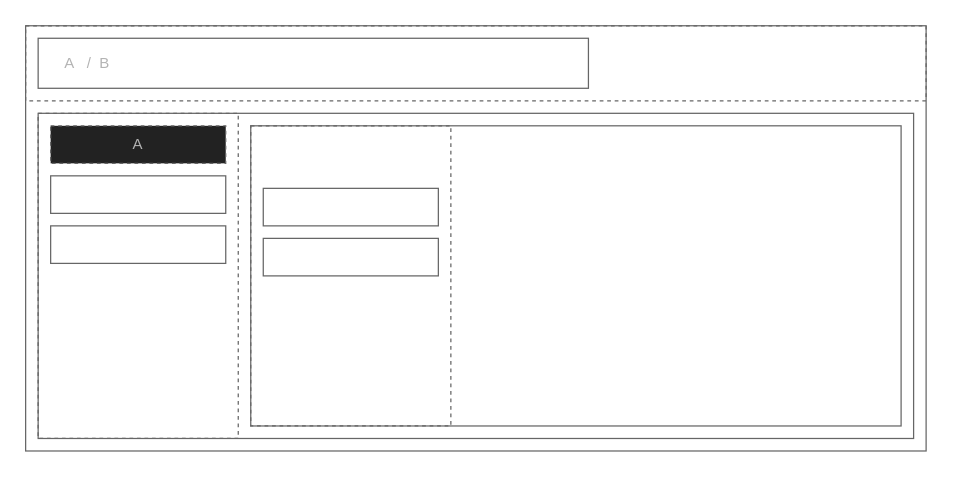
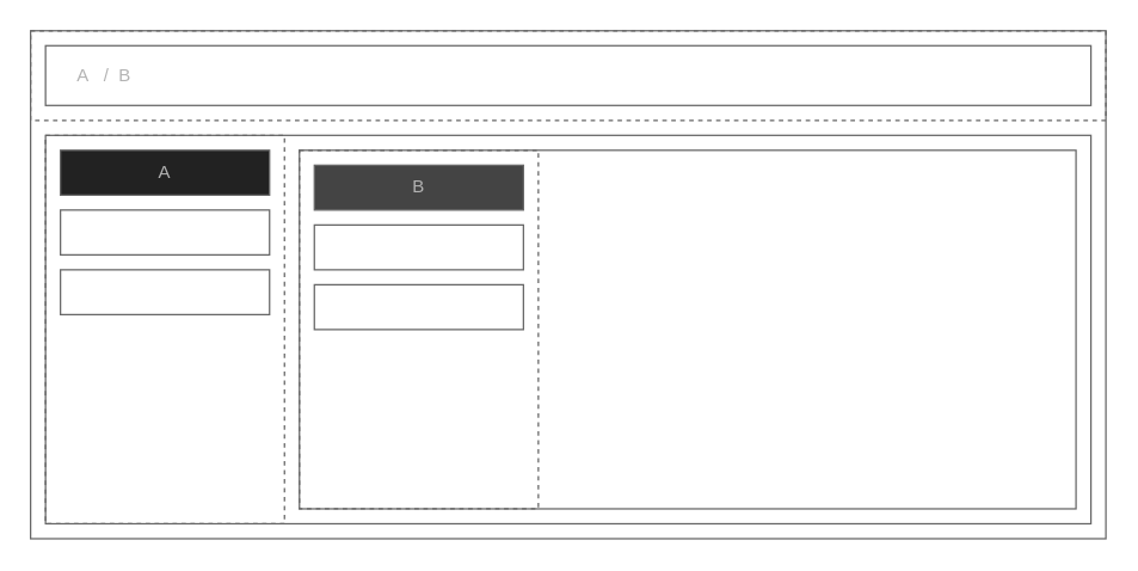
  <mxCell id="0" />
  <mxCell id="1" parent="0" />
  <mxCell id="2" value="" style="rounded=0;whiteSpace=wrap;html=1;fontSize=24;align=left;fillColor=none;strokeColor=#666666;dashed=1;" parent="1" vertex="1"><mxGeometry x="20" y="20" width="720" height="60" as="geometry" /></mxCell>
  <mxCell id="3" value="" style="rounded=0;whiteSpace=wrap;html=1;fontSize=24;align=left;fillColor=none;strokeColor=#666666;" parent="1" vertex="1"><mxGeometry x="20" y="20" width="720" height="340" as="geometry" /></mxCell>
- <mxCell id="4" value="&amp;nbsp; &amp;nbsp; &amp;nbsp; A&amp;nbsp; &amp;nbsp;/&amp;nbsp; B" style="rounded=0;whiteSpace=wrap;html=1;fontSize=12;align=left;fillColor=none;strokeColor=#666666;fontColor=#B3B3B3;" parent="1" vertex="1"><mxGeometry x="30" y="30" width="440" height="40" as="geometry" /></mxCell>
+ <mxCell id="4" value="&amp;nbsp; &amp;nbsp; &amp;nbsp; A&amp;nbsp; &amp;nbsp;/&amp;nbsp; B" style="rounded=0;whiteSpace=wrap;html=1;fontSize=12;align=left;fillColor=none;strokeColor=#666666;fontColor=#B3B3B3;" parent="1" vertex="1"><mxGeometry x="30" y="30" width="700" height="40" as="geometry" /></mxCell>
  <mxCell id="5" value="" style="rounded=0;whiteSpace=wrap;html=1;fontSize=24;align=left;fillColor=none;strokeColor=#666666;dashed=1;" parent="1" vertex="1"><mxGeometry x="30" y="90" width="160" height="260" as="geometry" /></mxCell>
  <mxCell id="6" value="" style="rounded=0;whiteSpace=wrap;html=1;fontSize=24;align=left;fillColor=none;strokeColor=#666666;" parent="1" vertex="1"><mxGeometry x="30" y="90" width="700" height="260" as="geometry" /></mxCell>
  <mxCell id="7" value="" style="rounded=0;whiteSpace=wrap;html=1;fontSize=24;align=left;fillColor=none;strokeColor=#666666;" parent="1" vertex="1"><mxGeometry x="200" y="100" width="520" height="240" as="geometry" /></mxCell>
- <mxCell id="8" value="A" style="rounded=0;whiteSpace=wrap;html=1;fontSize=12;align=center;fillColor=#222222;strokeColor=#666666;fontColor=#B3B3B3;dashed=1;" parent="1" vertex="1"><mxGeometry x="40" y="100" width="140" height="30" as="geometry" /></mxCell>
+ <mxCell id="8" value="A" style="rounded=0;whiteSpace=wrap;html=1;fontSize=12;align=center;fillColor=#222222;strokeColor=#666666;fontColor=#B3B3B3;" parent="1" vertex="1"><mxGeometry x="40" y="100" width="140" height="30" as="geometry" /></mxCell>
  <mxCell id="9" value="" style="rounded=0;whiteSpace=wrap;html=1;fontSize=12;align=center;fillColor=none;strokeColor=#666666;fontColor=#B3B3B3;" parent="1" vertex="1"><mxGeometry x="40" y="140" width="140" height="30" as="geometry" /></mxCell>
  <mxCell id="10" value="" style="rounded=0;whiteSpace=wrap;html=1;fontSize=12;align=center;fillColor=none;strokeColor=#666666;fontColor=#B3B3B3;" parent="1" vertex="1"><mxGeometry x="40" y="180" width="140" height="30" as="geometry" /></mxCell>
+ <mxCell id="11" value="B" style="rounded=0;whiteSpace=wrap;html=1;fontSize=12;align=center;fillColor=#444444;strokeColor=#666666;fontColor=#B3B3B3;" parent="1" vertex="1"><mxGeometry x="210" y="110" width="140" height="30" as="geometry" /></mxCell>
  <mxCell id="12" value="" style="rounded=0;whiteSpace=wrap;html=1;fontSize=12;align=center;fillColor=none;strokeColor=#666666;fontColor=#B3B3B3;" parent="1" vertex="1"><mxGeometry x="210" y="150" width="140" height="30" as="geometry" /></mxCell>
  <mxCell id="13" value="" style="rounded=0;whiteSpace=wrap;html=1;fontSize=12;align=center;fillColor=none;strokeColor=#666666;fontColor=#B3B3B3;" parent="1" vertex="1"><mxGeometry x="210" y="190" width="140" height="30" as="geometry" /></mxCell>
  <mxCell id="14" value="" style="rounded=0;whiteSpace=wrap;html=1;fontSize=24;align=left;fillColor=none;strokeColor=#666666;dashed=1;" parent="1" vertex="1"><mxGeometry x="200" y="100" width="160" height="240" as="geometry" /></mxCell>
